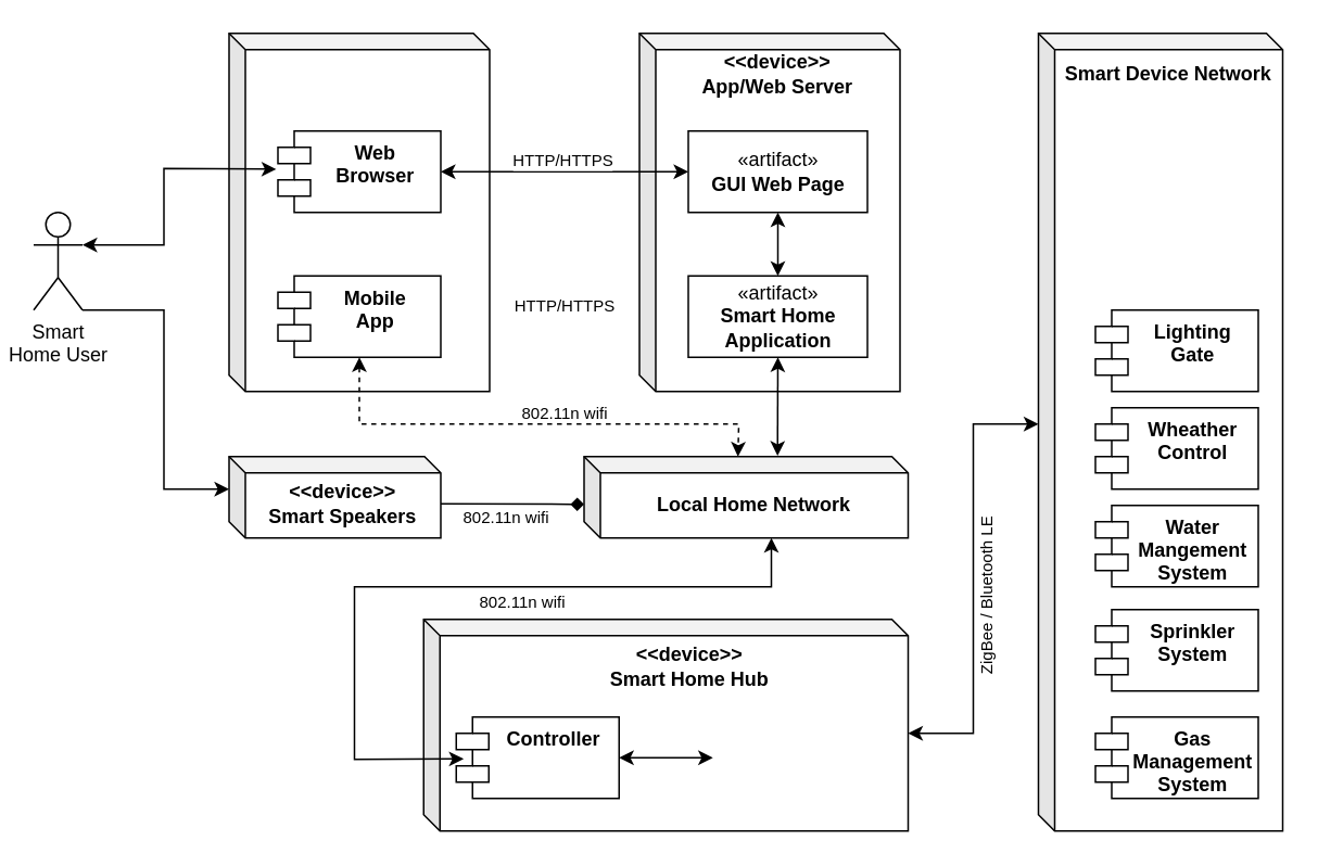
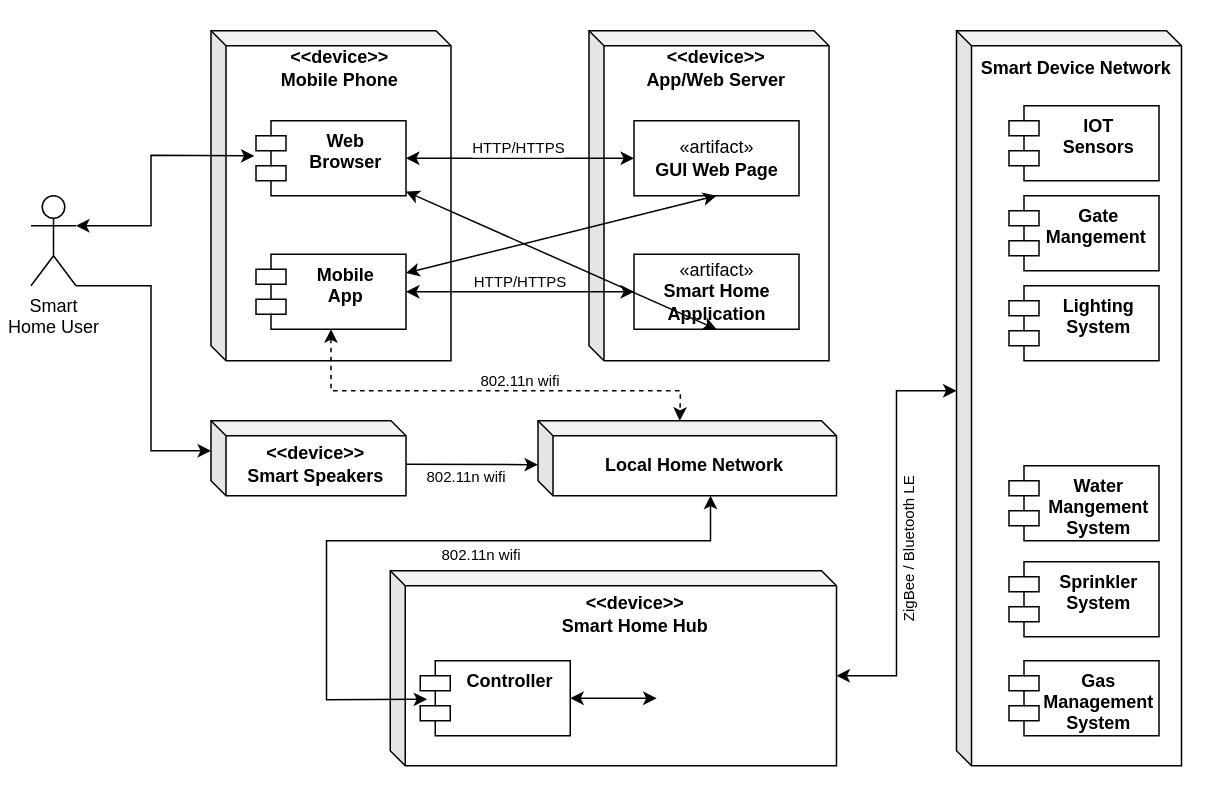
  <mxCell id="0" />
  <mxCell id="1" parent="0" />
  <mxCell id="2" value="" style="shape=cube;whiteSpace=wrap;html=1;boundedLbl=1;backgroundOutline=1;darkOpacity=0.05;darkOpacity2=0.1;size=10;direction=east;fontStyle=1" parent="1" vertex="1"><mxGeometry x="140" y="20" width="160" height="220" as="geometry" /></mxCell>
+ <mxCell id="3" value="&amp;lt;&amp;lt;device&amp;gt;&amp;gt;&lt;br&gt;Mobile Phone" style="text;html=1;strokeColor=none;fillColor=none;align=center;verticalAlign=middle;whiteSpace=wrap;rounded=0;fontStyle=1" parent="1" vertex="1"><mxGeometry x="149.5" y="30" width="151.5" height="30" as="geometry" /></mxCell>
  <mxCell id="4" value="Mobile&#10;App" style="shape=module;align=left;spacingLeft=20;align=center;verticalAlign=top;fontStyle=1" parent="1" vertex="1"><mxGeometry x="170" y="169" width="100" height="50" as="geometry" /></mxCell>
  <mxCell id="5" value="" style="shape=cube;whiteSpace=wrap;html=1;boundedLbl=1;backgroundOutline=1;darkOpacity=0.05;darkOpacity2=0.1;size=10;direction=east;fontStyle=1" parent="1" vertex="1"><mxGeometry x="637" y="20" width="150" height="490" as="geometry" /></mxCell>
  <mxCell id="6" value="Smart Device Network" style="text;html=1;strokeColor=none;fillColor=none;align=center;verticalAlign=middle;whiteSpace=wrap;rounded=0;fontStyle=1" parent="1" vertex="1"><mxGeometry x="647" y="30" width="140" height="30" as="geometry" /></mxCell>
  <mxCell id="7" value="" style="shape=cube;whiteSpace=wrap;html=1;boundedLbl=1;backgroundOutline=1;darkOpacity=0.05;darkOpacity2=0.1;size=10;direction=east;fontStyle=1" parent="1" vertex="1"><mxGeometry x="392" y="20" width="160" height="220" as="geometry" /></mxCell>
  <mxCell id="8" value="&amp;lt;&amp;lt;device&amp;gt;&amp;gt;&lt;br&gt;App/Web Server" style="text;html=1;strokeColor=none;fillColor=none;align=center;verticalAlign=middle;whiteSpace=wrap;rounded=0;fontStyle=1" parent="1" vertex="1"><mxGeometry x="402" y="30" width="150" height="30" as="geometry" /></mxCell>
  <mxCell id="9" value="Smart&lt;br&gt;Home User" style="shape=umlActor;verticalLabelPosition=bottom;verticalAlign=top;html=1;outlineConnect=0;" parent="1" vertex="1"><mxGeometry x="20" y="130" width="30" height="60" as="geometry" /></mxCell>
  <mxCell id="10" value="" style="endArrow=classic;startArrow=classic;html=1;rounded=0;exitX=1;exitY=0.333;exitDx=0;exitDy=0;exitPerimeter=0;" parent="1" source="9" edge="1"><mxGeometry width="50" height="50" relative="1" as="geometry"><mxPoint x="42.5" y="97" as="sourcePoint" /><mxPoint x="169" y="103.45" as="targetPoint" /><Array as="points"><mxPoint x="100" y="150" /><mxPoint x="100" y="103" /></Array></mxGeometry></mxCell>
+ <mxCell id="11" value="" style="endArrow=classic;startArrow=classic;html=1;rounded=0;exitX=1;exitY=0.5;exitDx=0;exitDy=0;entryX=0;entryY=0.5;entryDx=0;entryDy=0;" parent="1" source="4" target="12" edge="1"><mxGeometry width="50" height="50" relative="1" as="geometry"><mxPoint x="594.5" y="345" as="sourcePoint" /><mxPoint x="717" y="285" as="targetPoint" /><Array as="points"><mxPoint x="357" y="194" /></Array></mxGeometry></mxCell>
  <mxCell id="12" value="«artifact»&lt;br&gt;&lt;b&gt;Smart Home &lt;br&gt;Application&lt;/b&gt;" style="html=1;" parent="1" vertex="1"><mxGeometry x="422" y="169" width="110" height="50" as="geometry" /></mxCell>
+ <mxCell id="13" value="IOT&#10;Sensors" style="shape=module;align=left;spacingLeft=20;align=center;verticalAlign=top;fontStyle=1" parent="1" vertex="1"><mxGeometry x="672" y="70" width="100" height="50" as="geometry" /></mxCell>
  <mxCell id="14" value="Local Home Network" style="shape=cube;whiteSpace=wrap;html=1;boundedLbl=1;backgroundOutline=1;darkOpacity=0.05;darkOpacity2=0.1;size=10;direction=east;fontStyle=1" parent="1" vertex="1"><mxGeometry x="358" y="280" width="199" height="50" as="geometry" /></mxCell>
  <mxCell id="15" value="«artifact»&lt;br&gt;&lt;b&gt;GUI Web Page&lt;/b&gt;" style="html=1;" parent="1" vertex="1"><mxGeometry x="422" y="80" width="110" height="50" as="geometry" /></mxCell>
- <mxCell id="16" value="" style="endArrow=classic;startArrow=classic;html=1;rounded=0;entryX=0.5;entryY=0;entryDx=0;entryDy=0;exitX=0.5;exitY=1;exitDx=0;exitDy=0;" parent="1" source="15" target="12" edge="1"><mxGeometry width="50" height="50" relative="1" as="geometry"><mxPoint x="649.5" y="170" as="sourcePoint" /><mxPoint x="712" y="70" as="targetPoint" /></mxGeometry></mxCell>
+ <mxCell id="16" value="" style="endArrow=classic;startArrow=classic;html=1;rounded=0;exitX=0.5;exitY=1;exitDx=0;exitDy=0;" parent="1" source="15" target="4" edge="1"><mxGeometry width="50" height="50" relative="1" as="geometry"><mxPoint x="649.5" y="170" as="sourcePoint" /><mxPoint x="712" y="70" as="targetPoint" /></mxGeometry></mxCell>
  <mxCell id="17" value="Web&#10;Browser" style="shape=module;align=left;spacingLeft=20;align=center;verticalAlign=top;fontStyle=1" parent="1" vertex="1"><mxGeometry x="170" y="80" width="100" height="50" as="geometry" /></mxCell>
  <mxCell id="18" value="" style="endArrow=classic;startArrow=classic;html=1;rounded=0;exitX=1;exitY=0.5;exitDx=0;exitDy=0;entryX=0;entryY=0.5;entryDx=0;entryDy=0;" parent="1" source="17" target="15" edge="1"><mxGeometry width="50" height="50" relative="1" as="geometry"><mxPoint x="377" y="150" as="sourcePoint" /><mxPoint x="427" y="100" as="targetPoint" /></mxGeometry></mxCell>
  <mxCell id="19" value="&lt;font style=&quot;font-size: 10px&quot;&gt;HTTP/HTTPS&lt;/font&gt;" style="edgeLabel;html=1;align=center;verticalAlign=middle;resizable=0;points=[];" vertex="1" connectable="0" parent="18"><mxGeometry x="-0.046" relative="1" as="geometry"><mxPoint x="1" y="-8" as="offset" /></mxGeometry></mxCell>
  <mxCell id="20" value="" style="endArrow=classic;startArrow=classic;html=1;rounded=0;exitX=0.5;exitY=1;exitDx=0;exitDy=0;entryX=0;entryY=0;entryDx=94.5;entryDy=0;entryPerimeter=0;dashed=1;" parent="1" source="4" target="14" edge="1"><mxGeometry width="50" height="50" relative="1" as="geometry"><mxPoint x="377" y="230" as="sourcePoint" /><mxPoint x="427" y="180" as="targetPoint" /><Array as="points"><mxPoint x="220" y="260" /><mxPoint x="442" y="260" /><mxPoint x="453" y="260" /></Array></mxGeometry></mxCell>
  <mxCell id="21" value="" style="shape=cube;whiteSpace=wrap;html=1;boundedLbl=1;backgroundOutline=1;darkOpacity=0.05;darkOpacity2=0.1;size=10;direction=east;fontStyle=1" parent="1" vertex="1"><mxGeometry x="140" y="280" width="130" height="50" as="geometry" /></mxCell>
  <mxCell id="22" value="&amp;lt;&amp;lt;device&amp;gt;&amp;gt;&lt;br&gt;Smart Speakers" style="text;html=1;strokeColor=none;fillColor=none;align=center;verticalAlign=middle;whiteSpace=wrap;rounded=0;fontStyle=1" parent="1" vertex="1"><mxGeometry x="150" y="294" width="120" height="30" as="geometry" /></mxCell>
- <mxCell id="23" value="" style="endArrow=classic;startArrow=classic;html=1;rounded=0;exitX=0.5;exitY=1;exitDx=0;exitDy=0;entryX=0.597;entryY=-0.01;entryDx=0;entryDy=0;entryPerimeter=0;" parent="1" source="12" target="14" edge="1"><mxGeometry width="50" height="50" relative="1" as="geometry"><mxPoint x="427" y="220" as="sourcePoint" /><mxPoint x="477" y="170" as="targetPoint" /></mxGeometry></mxCell>
+ <mxCell id="23" value="" style="endArrow=classic;startArrow=classic;html=1;rounded=0;exitX=0.5;exitY=1;exitDx=0;exitDy=0;" parent="1" source="12" target="17" edge="1"><mxGeometry width="50" height="50" relative="1" as="geometry"><mxPoint x="427" y="220" as="sourcePoint" /><mxPoint x="477" y="170" as="targetPoint" /></mxGeometry></mxCell>
  <mxCell id="24" value="" style="endArrow=classic;html=1;rounded=0;exitX=1;exitY=1;exitDx=0;exitDy=0;exitPerimeter=0;entryX=0;entryY=0;entryDx=0;entryDy=20;entryPerimeter=0;" parent="1" source="9" target="21" edge="1"><mxGeometry width="50" height="50" relative="1" as="geometry"><mxPoint x="240" y="250" as="sourcePoint" /><mxPoint x="290" y="200" as="targetPoint" /><Array as="points"><mxPoint x="100" y="190" /><mxPoint x="100" y="300" /></Array></mxGeometry></mxCell>
- <mxCell id="25" value="" style="endArrow=diamond;html=1;rounded=0;exitX=1;exitY=0.5;exitDx=0;exitDy=0;entryX=0;entryY=0.586;entryDx=0;entryDy=0;entryPerimeter=0;" parent="1" source="22" target="14" edge="1"><mxGeometry width="50" height="50" relative="1" as="geometry"><mxPoint x="310" y="320" as="sourcePoint" /><mxPoint x="298.68" y="309.3" as="targetPoint" /></mxGeometry></mxCell>
- <mxCell id="26" value="Lighting &#10;Gate" style="shape=module;align=left;spacingLeft=20;align=center;verticalAlign=top;fontStyle=1" parent="1" vertex="1"><mxGeometry x="672" y="190" width="100" height="50" as="geometry" /></mxCell>
- <mxCell id="27" value="Wheather &#10;Control" style="shape=module;align=left;spacingLeft=20;align=center;verticalAlign=top;fontStyle=1" parent="1" vertex="1"><mxGeometry x="672" y="250" width="100" height="50" as="geometry" /></mxCell>
+ <mxCell id="25" value="" style="endArrow=classic;html=1;rounded=0;exitX=1;exitY=0.5;exitDx=0;exitDy=0;entryX=0;entryY=0.586;entryDx=0;entryDy=0;entryPerimeter=0;" parent="1" source="22" target="14" edge="1"><mxGeometry width="50" height="50" relative="1" as="geometry"><mxPoint x="310" y="320" as="sourcePoint" /><mxPoint x="298.68" y="309.3" as="targetPoint" /></mxGeometry></mxCell>
+ <mxCell id="26" value="Lighting &#10;System" style="shape=module;align=left;spacingLeft=20;align=center;verticalAlign=top;fontStyle=1" parent="1" vertex="1"><mxGeometry x="672" y="190" width="100" height="50" as="geometry" /></mxCell>
+ <mxCell id="28" value="Gate &#10;Mangement " style="shape=module;align=left;spacingLeft=20;align=center;verticalAlign=top;fontStyle=1" parent="1" vertex="1"><mxGeometry x="672" y="130" width="100" height="50" as="geometry" /></mxCell>
  <mxCell id="29" value="" style="shape=cube;whiteSpace=wrap;html=1;boundedLbl=1;backgroundOutline=1;darkOpacity=0.05;darkOpacity2=0.1;size=10;direction=east;fontStyle=1" parent="1" vertex="1"><mxGeometry x="259.5" y="380" width="297.5" height="130" as="geometry" /></mxCell>
  <mxCell id="30" value="&amp;lt;&amp;lt;device&amp;gt;&amp;gt;&lt;br&gt;Smart Home Hub" style="text;html=1;strokeColor=none;fillColor=none;align=center;verticalAlign=middle;whiteSpace=wrap;rounded=0;fontStyle=1" parent="1" vertex="1"><mxGeometry x="363.25" y="394" width="120" height="30" as="geometry" /></mxCell>
  <mxCell id="31" value="Controller" style="shape=module;align=left;spacingLeft=20;align=center;verticalAlign=top;fontStyle=1" parent="1" vertex="1"><mxGeometry x="279.5" y="440" width="100" height="50" as="geometry" /></mxCell>
  <mxCell id="32" value="Gas&#10;Management&#10;System" style="shape=module;align=left;spacingLeft=20;align=center;verticalAlign=top;fontStyle=1" parent="1" vertex="1"><mxGeometry x="672" y="440" width="100" height="50" as="geometry" /></mxCell>
  <mxCell id="33" value="Water&#10;Mangement&#10;System" style="shape=module;align=left;spacingLeft=20;align=center;verticalAlign=top;fontStyle=1" parent="1" vertex="1"><mxGeometry x="672" y="310" width="100" height="50" as="geometry" /></mxCell>
  <mxCell id="34" value="Sprinkler&#10;System" style="shape=module;align=left;spacingLeft=20;align=center;verticalAlign=top;fontStyle=1" parent="1" vertex="1"><mxGeometry x="672" y="374" width="100" height="50" as="geometry" /></mxCell>
  <mxCell id="35" value="" style="endArrow=classic;startArrow=classic;html=1;rounded=0;entryX=0;entryY=0;entryDx=115;entryDy=50;entryPerimeter=0;exitX=0.046;exitY=0.514;exitDx=0;exitDy=0;exitPerimeter=0;" parent="1" source="31" target="14" edge="1"><mxGeometry width="50" height="50" relative="1" as="geometry"><mxPoint x="160.7" y="446.8" as="sourcePoint" /><mxPoint x="407" y="310" as="targetPoint" /><Array as="points"><mxPoint x="217" y="466" /><mxPoint x="217" y="360" /><mxPoint x="473" y="360" /></Array></mxGeometry></mxCell>
  <mxCell id="36" value="" style="endArrow=classic;startArrow=classic;html=1;rounded=0;exitX=1;exitY=0.5;exitDx=0;exitDy=0;entryX=0.597;entryY=0.654;entryDx=0;entryDy=0;entryPerimeter=0;" parent="1" source="31" target="29" edge="1"><mxGeometry width="50" height="50" relative="1" as="geometry"><mxPoint x="467" y="440" as="sourcePoint" /><mxPoint x="517" y="390" as="targetPoint" /></mxGeometry></mxCell>
  <mxCell id="37" value="" style="endArrow=classic;startArrow=classic;html=1;rounded=0;exitX=0;exitY=0;exitDx=297.5;exitDy=70;exitPerimeter=0;entryX=0;entryY=0;entryDx=0;entryDy=240;entryPerimeter=0;" parent="1" source="29" target="5" edge="1"><mxGeometry width="50" height="50" relative="1" as="geometry"><mxPoint x="577" y="470" as="sourcePoint" /><mxPoint x="627" y="420" as="targetPoint" /><Array as="points"><mxPoint x="597" y="450" /><mxPoint x="597" y="265" /><mxPoint x="597" y="260" /></Array></mxGeometry></mxCell>
  <mxCell id="38" value="&lt;font style=&quot;font-size: 10px&quot;&gt;HTTP/HTTPS&lt;/font&gt;" style="edgeLabel;html=1;align=center;verticalAlign=middle;resizable=0;points=[];" vertex="1" connectable="0" parent="1"><mxGeometry x="345" y="186" as="geometry" /></mxCell>
  <mxCell id="39" value="&lt;span style=&quot;font-size: 10px&quot;&gt;802.11n wifi&lt;/span&gt;" style="edgeLabel;html=1;align=center;verticalAlign=middle;resizable=0;points=[];" vertex="1" connectable="0" parent="1"><mxGeometry x="345" y="252" as="geometry" /></mxCell>
  <mxCell id="40" value="&lt;span style=&quot;font-size: 10px&quot;&gt;802.11n wifi&lt;/span&gt;" style="edgeLabel;html=1;align=center;verticalAlign=middle;resizable=0;points=[];" vertex="1" connectable="0" parent="1"><mxGeometry x="319" y="368" as="geometry" /></mxCell>
  <mxCell id="41" value="&lt;span style=&quot;font-size: 10px&quot;&gt;802.11n wifi&lt;/span&gt;" style="edgeLabel;html=1;align=center;verticalAlign=middle;resizable=0;points=[];" vertex="1" connectable="0" parent="1"><mxGeometry x="309" y="316" as="geometry" /></mxCell>
  <mxCell id="42" value="&lt;span style=&quot;font-size: 10px&quot;&gt;ZigBee / Bluetooth LE&lt;/span&gt;" style="edgeLabel;html=1;align=center;verticalAlign=middle;resizable=0;points=[];rotation=270;" vertex="1" connectable="0" parent="1"><mxGeometry x="604" y="367" as="geometry" /></mxCell>
